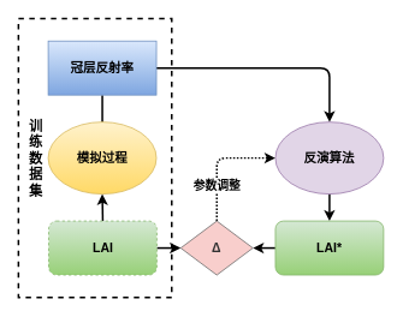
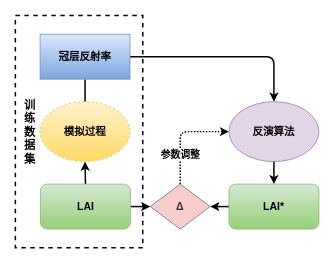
  <mxCell id="0" />
  <mxCell id="1" parent="0" />
  <mxCell id="2" value="" style="rounded=0;whiteSpace=wrap;html=1;dashed=1;strokeWidth=2;fillColor=none;" vertex="1" parent="1"><mxGeometry x="20" y="20" width="170" height="310" as="geometry" /></mxCell>
  <mxCell id="3" style="edgeStyle=orthogonalEdgeStyle;rounded=0;orthogonalLoop=1;jettySize=auto;html=1;exitX=0.5;exitY=0;exitDx=0;exitDy=0;entryX=0.5;entryY=1;entryDx=0;entryDy=0;strokeWidth=2;" edge="1" parent="1" source="5" target="7"><mxGeometry relative="1" as="geometry" /></mxCell>
  <mxCell id="4" style="edgeStyle=orthogonalEdgeStyle;rounded=0;orthogonalLoop=1;jettySize=auto;html=1;exitX=1;exitY=0.5;exitDx=0;exitDy=0;entryX=0;entryY=0.5;entryDx=0;entryDy=0;strokeWidth=2;fontSize=15;" edge="1" parent="1" source="5" target="16"><mxGeometry relative="1" as="geometry" /></mxCell>
- <mxCell id="5" value="&lt;span&gt;LAI&lt;/span&gt;" style="rounded=1;whiteSpace=wrap;html=1;fontSize=14;gradientColor=#97d077;fillColor=#d5e8d4;strokeColor=#82b366;fontStyle=1;dashed=1;" vertex="1" parent="1"><mxGeometry x="53.5" y="245" width="120" height="60" as="geometry" /></mxCell>
+ <mxCell id="5" value="&lt;span&gt;LAI&lt;/span&gt;" style="rounded=1;whiteSpace=wrap;html=1;fontSize=14;gradientColor=#97d077;fillColor=#d5e8d4;strokeColor=#82b366;fontStyle=1" vertex="1" parent="1"><mxGeometry x="53.5" y="245" width="120" height="60" as="geometry" /></mxCell>
  <mxCell id="6" style="edgeStyle=orthogonalEdgeStyle;rounded=0;orthogonalLoop=1;jettySize=auto;html=1;exitX=0.5;exitY=0;exitDx=0;exitDy=0;strokeWidth=2;endArrow=none;" edge="1" parent="1" source="7" target="9"><mxGeometry relative="1" as="geometry" /></mxCell>
- <mxCell id="7" value="模拟过程" style="ellipse;whiteSpace=wrap;html=1;fontSize=14;gradientColor=#ffd966;fillColor=#fff2cc;strokeColor=#d6b656;fontStyle=1" vertex="1" parent="1"><mxGeometry x="53" y="135" width="120" height="80" as="geometry" /></mxCell>
+ <mxCell id="7" value="模拟过程" style="ellipse;whiteSpace=wrap;html=1;fontSize=14;gradientColor=#ffd966;fillColor=#fff2cc;strokeColor=#d6b656;fontStyle=1;dashed=1;" vertex="1" parent="1"><mxGeometry x="53" y="135" width="120" height="80" as="geometry" /></mxCell>
  <mxCell id="8" style="edgeStyle=orthogonalEdgeStyle;rounded=1;orthogonalLoop=1;jettySize=auto;html=1;exitX=1;exitY=0.5;exitDx=0;exitDy=0;entryX=0.5;entryY=0;entryDx=0;entryDy=0;strokeWidth=2;" edge="1" parent="1" source="9" target="11"><mxGeometry relative="1" as="geometry" /></mxCell>
  <mxCell id="9" value="冠层反射率" style="whiteSpace=wrap;html=1;fontSize=14;gradientColor=#7ea6e0;fillColor=#dae8fc;strokeColor=#6c8ebf;fontStyle=1;rounded=0;" vertex="1" parent="1"><mxGeometry x="53" y="45" width="120" height="60" as="geometry" /></mxCell>
  <mxCell id="10" style="edgeStyle=orthogonalEdgeStyle;rounded=0;orthogonalLoop=1;jettySize=auto;html=1;exitX=0.5;exitY=1;exitDx=0;exitDy=0;strokeWidth=2;" edge="1" parent="1" source="11" target="13"><mxGeometry relative="1" as="geometry" /></mxCell>
  <mxCell id="11" value="反演算法" style="ellipse;whiteSpace=wrap;html=1;fontSize=14;fillColor=#e1d5e7;strokeColor=#9673a6;fontStyle=1" vertex="1" parent="1"><mxGeometry x="305" y="135" width="120" height="80" as="geometry" /></mxCell>
  <mxCell id="12" style="edgeStyle=orthogonalEdgeStyle;rounded=0;orthogonalLoop=1;jettySize=auto;html=1;exitX=0;exitY=0.5;exitDx=0;exitDy=0;entryX=1;entryY=0.5;entryDx=0;entryDy=0;strokeWidth=2;fontSize=15;" edge="1" parent="1" source="13" target="16"><mxGeometry relative="1" as="geometry"><mxPoint x="302" y="274.667" as="targetPoint" /></mxGeometry></mxCell>
  <mxCell id="13" value="&lt;span&gt;LAI*&lt;/span&gt;" style="rounded=1;whiteSpace=wrap;html=1;fontSize=14;gradientColor=#97d077;fillColor=#d5e8d4;strokeColor=#82b366;fontStyle=1" vertex="1" parent="1"><mxGeometry x="305" y="245" width="120" height="60" as="geometry" /></mxCell>
  <mxCell id="14" style="edgeStyle=orthogonalEdgeStyle;rounded=1;orthogonalLoop=1;jettySize=auto;html=1;exitX=0.5;exitY=0;exitDx=0;exitDy=0;entryX=0;entryY=0.5;entryDx=0;entryDy=0;strokeWidth=2;fontSize=14;dashed=1;dashPattern=1 1;" edge="1" parent="1" source="16" target="11"><mxGeometry relative="1" as="geometry"><mxPoint x="240" y="199.667" as="targetPoint" /></mxGeometry></mxCell>
  <mxCell id="15" value="参数调整" style="text;html=1;resizable=0;points=[];align=center;verticalAlign=middle;labelBackgroundColor=#ffffff;fontSize=13;fontStyle=1" vertex="1" connectable="0" parent="14"><mxGeometry x="0.025" y="-10" relative="1" as="geometry"><mxPoint x="-11" y="29.5" as="offset" /></mxGeometry></mxCell>
  <mxCell id="16" value="&lt;p style=&quot;font-size: 14px;&quot;&gt;&lt;span style=&quot;font-size: 14px;&quot;&gt;Δ&lt;/span&gt;&lt;/p&gt;" style="rhombus;whiteSpace=wrap;html=1;strokeWidth=1;fillColor=#f8cecc;strokeColor=#666666;fontColor=#333333;fontStyle=1;fontSize=14;" vertex="1" parent="1"><mxGeometry x="200" y="245" width="80" height="60" as="geometry" /></mxCell>
  <mxCell id="17" value="训练数据集" style="text;html=1;strokeColor=none;fillColor=none;align=center;verticalAlign=middle;whiteSpace=wrap;rounded=0;fontSize=15;fontStyle=1" vertex="1" parent="1"><mxGeometry x="26" y="127.5" width="27" height="95" as="geometry" /></mxCell>
